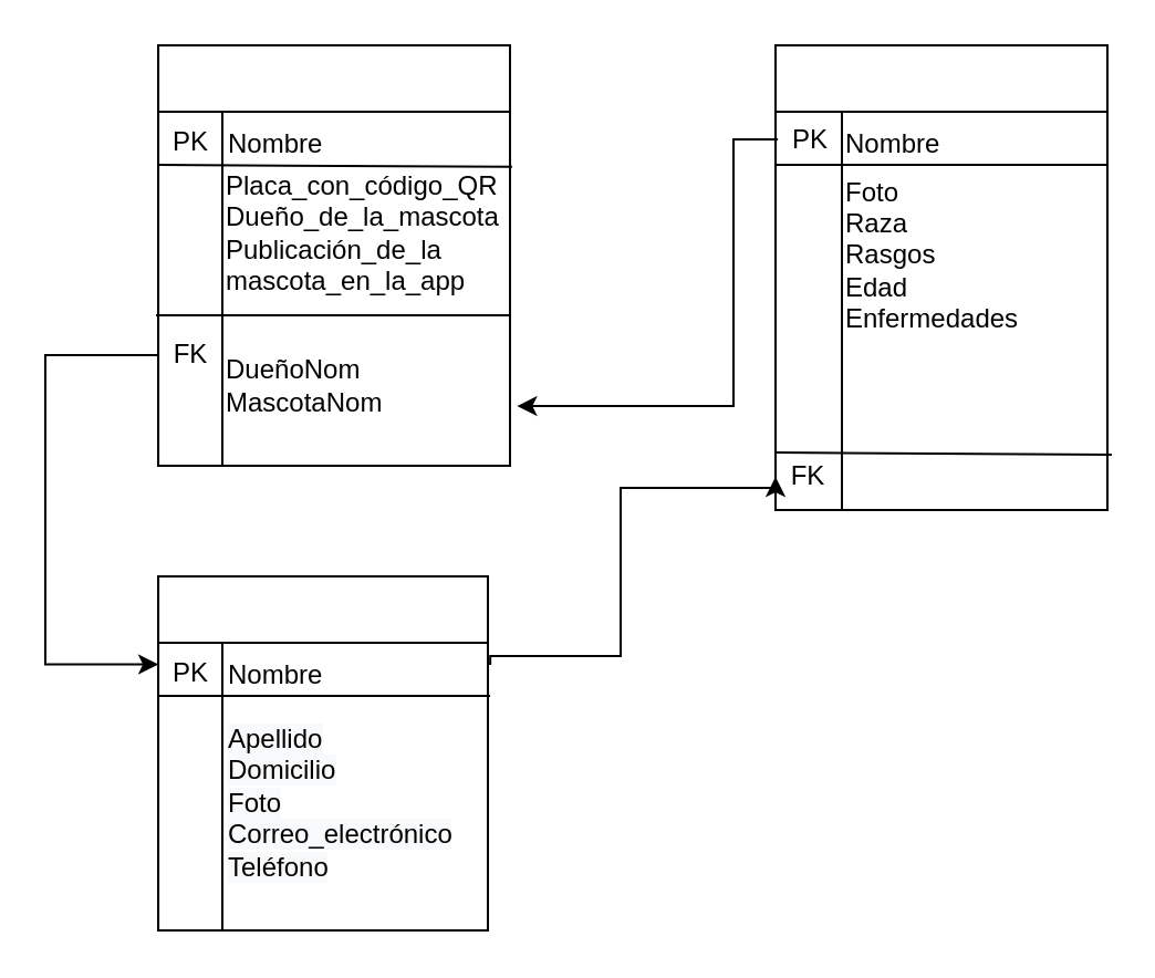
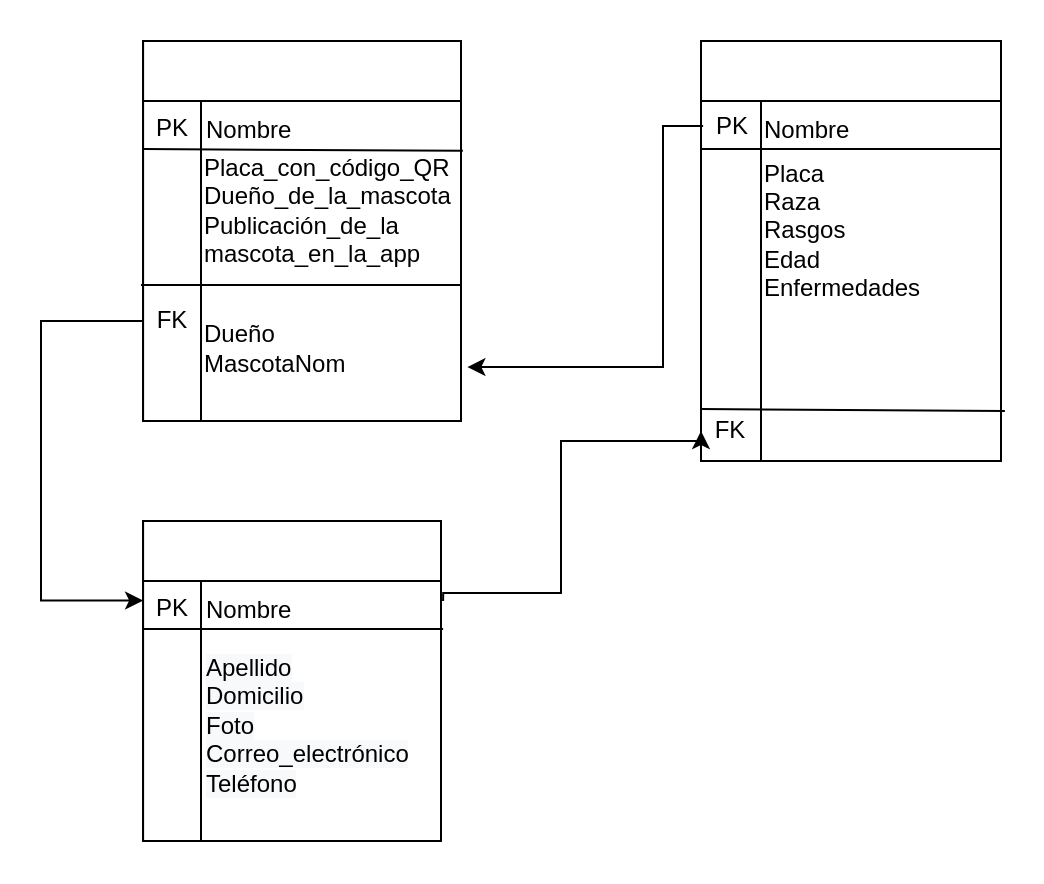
  <mxCell id="0" />
  <mxCell id="1" parent="0" />
  <mxCell id="2" value="" style="rounded=0;whiteSpace=wrap;html=1;" vertex="1" parent="1"><mxGeometry x="350" y="20" width="150" height="210" as="geometry" /></mxCell>
  <mxCell id="3" value="" style="rounded=0;whiteSpace=wrap;html=1;" vertex="1" parent="1"><mxGeometry x="350" y="20" width="150" height="30" as="geometry" /></mxCell>
  <mxCell id="4" value="" style="rounded=0;whiteSpace=wrap;html=1;" vertex="1" parent="1"><mxGeometry x="350" y="50" width="30" height="180" as="geometry" /></mxCell>
- <mxCell id="5" value="Foto&lt;br&gt;Raza&lt;br&gt;Rasgos&lt;br&gt;Edad&lt;br&gt;Enfermedades" style="text;html=1;strokeColor=none;fillColor=none;align=left;verticalAlign=middle;whiteSpace=wrap;rounded=0;" vertex="1" parent="1"><mxGeometry x="380" y="70" width="110" height="90" as="geometry" /></mxCell>
+ <mxCell id="5" value="Placa&lt;br&gt;Raza&lt;br&gt;Rasgos&lt;br&gt;Edad&lt;br&gt;Enfermedades" style="text;html=1;strokeColor=none;fillColor=none;align=left;verticalAlign=middle;whiteSpace=wrap;rounded=0;" vertex="1" parent="1"><mxGeometry x="380" y="70" width="110" height="90" as="geometry" /></mxCell>
  <mxCell id="6" value="" style="endArrow=none;html=1;exitX=0;exitY=0.878;exitDx=0;exitDy=0;exitPerimeter=0;entryX=1.013;entryY=0.881;entryDx=0;entryDy=0;verticalAlign=middle;entryPerimeter=0;" edge="1" parent="1" target="2"><mxGeometry width="50" height="50" relative="1" as="geometry"><mxPoint x="350" y="204.04" as="sourcePoint" /><mxPoint x="380" y="204" as="targetPoint" /></mxGeometry></mxCell>
  <mxCell id="7" value="Nombre" style="text;html=1;strokeColor=none;fillColor=none;align=left;verticalAlign=middle;whiteSpace=wrap;rounded=0;" vertex="1" parent="1"><mxGeometry x="380" y="55" width="40" height="20" as="geometry" /></mxCell>
  <mxCell id="8" value="" style="edgeStyle=orthogonalEdgeStyle;rounded=0;orthogonalLoop=1;jettySize=auto;html=1;entryX=1.02;entryY=0.858;entryDx=0;entryDy=0;entryPerimeter=0;" edge="1" parent="1" source="9" target="17"><mxGeometry relative="1" as="geometry"><mxPoint x="316.05" y="62.5" as="targetPoint" /><Array as="points"><mxPoint x="331" y="63" /><mxPoint x="331" y="183" /></Array></mxGeometry></mxCell>
  <mxCell id="9" value="PK" style="text;html=1;strokeColor=none;fillColor=none;align=center;verticalAlign=middle;whiteSpace=wrap;rounded=0;" vertex="1" parent="1"><mxGeometry x="351.05" y="55" width="30" height="15" as="geometry" /></mxCell>
  <mxCell id="10" value="" style="endArrow=none;html=1;exitX=0.067;exitY=0.15;exitDx=0;exitDy=0;exitPerimeter=0;verticalAlign=middle;" edge="1" parent="1"><mxGeometry width="50" height="50" relative="1" as="geometry"><mxPoint x="350" y="74" as="sourcePoint" /><mxPoint x="500" y="74" as="targetPoint" /></mxGeometry></mxCell>
  <mxCell id="11" value="" style="rounded=0;whiteSpace=wrap;html=1;" vertex="1" parent="1"><mxGeometry x="71.05" y="260" width="148.95" height="160" as="geometry" /></mxCell>
  <mxCell id="12" value="" style="rounded=0;whiteSpace=wrap;html=1;" vertex="1" parent="1"><mxGeometry x="71.05" y="260" width="148.95" height="30" as="geometry" /></mxCell>
  <mxCell id="13" value="" style="rounded=0;whiteSpace=wrap;html=1;" vertex="1" parent="1"><mxGeometry x="71.05" y="290" width="28.95" height="130" as="geometry" /></mxCell>
  <mxCell id="14" value="Nombre" style="text;html=1;strokeColor=none;fillColor=none;align=left;verticalAlign=middle;whiteSpace=wrap;rounded=0;" vertex="1" parent="1"><mxGeometry x="101.05" y="295" width="40" height="20" as="geometry" /></mxCell>
  <mxCell id="15" value="PK" style="text;html=1;strokeColor=none;fillColor=none;align=center;verticalAlign=middle;whiteSpace=wrap;rounded=0;" vertex="1" parent="1"><mxGeometry x="71.05" y="296" width="30" height="15" as="geometry" /></mxCell>
  <mxCell id="16" value="" style="endArrow=none;html=1;exitX=0.067;exitY=0.15;exitDx=0;exitDy=0;exitPerimeter=0;verticalAlign=middle;" edge="1" parent="1"><mxGeometry width="50" height="50" relative="1" as="geometry"><mxPoint x="71.05" y="314" as="sourcePoint" /><mxPoint x="221.05" y="314" as="targetPoint" /></mxGeometry></mxCell>
  <mxCell id="17" value="" style="rounded=0;whiteSpace=wrap;html=1;" vertex="1" parent="1"><mxGeometry x="71.05" y="20" width="158.95" height="190" as="geometry" /></mxCell>
  <mxCell id="18" value="" style="rounded=0;whiteSpace=wrap;html=1;" vertex="1" parent="1"><mxGeometry x="71.05" y="20" width="158.95" height="30" as="geometry" /></mxCell>
  <mxCell id="19" value="" style="rounded=0;whiteSpace=wrap;html=1;" vertex="1" parent="1"><mxGeometry x="71.05" y="50" width="28.95" height="160" as="geometry" /></mxCell>
  <mxCell id="20" value="Placa_con_código_QR&lt;br&gt;Dueño_de_la_mascota&lt;br&gt;Publicación_de_la mascota_en_la_app" style="text;html=1;strokeColor=none;fillColor=none;align=left;verticalAlign=middle;whiteSpace=wrap;rounded=0;" vertex="1" parent="1"><mxGeometry x="100.08" y="80" width="119.92" height="50" as="geometry" /></mxCell>
  <mxCell id="21" value="" style="endArrow=none;html=1;verticalAlign=middle;" edge="1" parent="1"><mxGeometry width="50" height="50" relative="1" as="geometry"><mxPoint x="70" y="142" as="sourcePoint" /><mxPoint x="230" y="142" as="targetPoint" /></mxGeometry></mxCell>
  <mxCell id="22" value="Nombre" style="text;html=1;strokeColor=none;fillColor=none;align=left;verticalAlign=middle;whiteSpace=wrap;rounded=0;" vertex="1" parent="1"><mxGeometry x="101.05" y="55" width="40" height="20" as="geometry" /></mxCell>
  <mxCell id="23" value="PK" style="text;html=1;strokeColor=none;fillColor=none;align=center;verticalAlign=middle;whiteSpace=wrap;rounded=0;" vertex="1" parent="1"><mxGeometry x="71.05" y="56" width="30" height="15" as="geometry" /></mxCell>
  <mxCell id="24" value="" style="endArrow=none;html=1;exitX=0.067;exitY=0.15;exitDx=0;exitDy=0;exitPerimeter=0;verticalAlign=middle;entryX=1.006;entryY=0.289;entryDx=0;entryDy=0;entryPerimeter=0;" edge="1" parent="1" target="17"><mxGeometry width="50" height="50" relative="1" as="geometry"><mxPoint x="71.05" y="74" as="sourcePoint" /><mxPoint x="221.05" y="74" as="targetPoint" /></mxGeometry></mxCell>
  <mxCell id="25" value="FK" style="text;html=1;strokeColor=none;fillColor=none;align=center;verticalAlign=middle;whiteSpace=wrap;rounded=0;" vertex="1" parent="1"><mxGeometry x="350" y="205" width="30" height="20" as="geometry" /></mxCell>
  <mxCell id="26" value="" style="edgeStyle=orthogonalEdgeStyle;rounded=0;orthogonalLoop=1;jettySize=auto;html=1;entryX=0;entryY=0.25;entryDx=0;entryDy=0;" edge="1" parent="1" source="27" target="15"><mxGeometry relative="1" as="geometry"><mxPoint x="20" y="310" as="targetPoint" /><Array as="points"><mxPoint x="20" y="160" /><mxPoint x="20" y="300" /></Array></mxGeometry></mxCell>
  <mxCell id="27" value="FK" style="text;html=1;strokeColor=none;fillColor=none;align=center;verticalAlign=middle;whiteSpace=wrap;rounded=0;" vertex="1" parent="1"><mxGeometry x="71.05" y="150" width="30" height="20" as="geometry" /></mxCell>
- <mxCell id="28" value="DueñoNom&lt;br&gt;MascotaNom" style="text;html=1;strokeColor=none;fillColor=none;align=left;verticalAlign=middle;whiteSpace=wrap;rounded=0;" vertex="1" parent="1"><mxGeometry x="100" y="148.5" width="110" height="50" as="geometry" /></mxCell>
+ <mxCell id="28" value="Dueño&lt;br&gt;MascotaNom" style="text;html=1;strokeColor=none;fillColor=none;align=left;verticalAlign=middle;whiteSpace=wrap;rounded=0;" vertex="1" parent="1"><mxGeometry x="100" y="148.5" width="110" height="50" as="geometry" /></mxCell>
  <mxCell id="29" value="" style="edgeStyle=orthogonalEdgeStyle;rounded=0;orthogonalLoop=1;jettySize=auto;html=1;entryX=0;entryY=0.5;entryDx=0;entryDy=0;" edge="1" parent="1" target="25"><mxGeometry relative="1" as="geometry"><mxPoint x="221.05" y="300" as="sourcePoint" /><mxPoint x="340" y="220" as="targetPoint" /><Array as="points"><mxPoint x="221" y="296" /><mxPoint x="280" y="296" /><mxPoint x="280" y="220" /><mxPoint x="350" y="220" /></Array></mxGeometry></mxCell>
  <mxCell id="30" value="&lt;span style=&quot;color: rgb(0 , 0 , 0) ; font-family: &amp;#34;helvetica&amp;#34; ; font-size: 12px ; font-style: normal ; font-weight: 400 ; letter-spacing: normal ; text-align: left ; text-indent: 0px ; text-transform: none ; word-spacing: 0px ; background-color: rgb(248 , 249 , 250) ; display: inline ; float: none&quot;&gt;Apellido&lt;/span&gt;&lt;br style=&quot;color: rgb(0 , 0 , 0) ; font-family: &amp;#34;helvetica&amp;#34; ; font-size: 12px ; font-style: normal ; font-weight: 400 ; letter-spacing: normal ; text-align: left ; text-indent: 0px ; text-transform: none ; word-spacing: 0px ; background-color: rgb(248 , 249 , 250)&quot;&gt;&lt;span style=&quot;color: rgb(0 , 0 , 0) ; font-family: &amp;#34;helvetica&amp;#34; ; font-size: 12px ; font-style: normal ; font-weight: 400 ; letter-spacing: normal ; text-align: left ; text-indent: 0px ; text-transform: none ; word-spacing: 0px ; background-color: rgb(248 , 249 , 250) ; display: inline ; float: none&quot;&gt;Domicilio&lt;/span&gt;&lt;br style=&quot;color: rgb(0 , 0 , 0) ; font-family: &amp;#34;helvetica&amp;#34; ; font-size: 12px ; font-style: normal ; font-weight: 400 ; letter-spacing: normal ; text-align: left ; text-indent: 0px ; text-transform: none ; word-spacing: 0px ; background-color: rgb(248 , 249 , 250)&quot;&gt;&lt;span style=&quot;color: rgb(0 , 0 , 0) ; font-family: &amp;#34;helvetica&amp;#34; ; font-size: 12px ; font-style: normal ; font-weight: 400 ; letter-spacing: normal ; text-align: left ; text-indent: 0px ; text-transform: none ; word-spacing: 0px ; background-color: rgb(248 , 249 , 250) ; display: inline ; float: none&quot;&gt;Foto&lt;/span&gt;&lt;br style=&quot;color: rgb(0 , 0 , 0) ; font-family: &amp;#34;helvetica&amp;#34; ; font-size: 12px ; font-style: normal ; font-weight: 400 ; letter-spacing: normal ; text-align: left ; text-indent: 0px ; text-transform: none ; word-spacing: 0px ; background-color: rgb(248 , 249 , 250)&quot;&gt;&lt;span style=&quot;color: rgb(0 , 0 , 0) ; font-family: &amp;#34;helvetica&amp;#34; ; font-size: 12px ; font-style: normal ; font-weight: 400 ; letter-spacing: normal ; text-align: left ; text-indent: 0px ; text-transform: none ; word-spacing: 0px ; background-color: rgb(248 , 249 , 250) ; display: inline ; float: none&quot;&gt;Correo_electrónico&lt;/span&gt;&lt;br style=&quot;color: rgb(0 , 0 , 0) ; font-family: &amp;#34;helvetica&amp;#34; ; font-size: 12px ; font-style: normal ; font-weight: 400 ; letter-spacing: normal ; text-align: left ; text-indent: 0px ; text-transform: none ; word-spacing: 0px ; background-color: rgb(248 , 249 , 250)&quot;&gt;&lt;span style=&quot;color: rgb(0 , 0 , 0) ; font-family: &amp;#34;helvetica&amp;#34; ; font-size: 12px ; font-style: normal ; font-weight: 400 ; letter-spacing: normal ; text-align: left ; text-indent: 0px ; text-transform: none ; word-spacing: 0px ; background-color: rgb(248 , 249 , 250) ; display: inline ; float: none&quot;&gt;Teléfono&lt;/span&gt;" style="text;whiteSpace=wrap;html=1;" vertex="1" parent="1"><mxGeometry x="101.05" y="320" width="120" height="90" as="geometry" /></mxCell>
